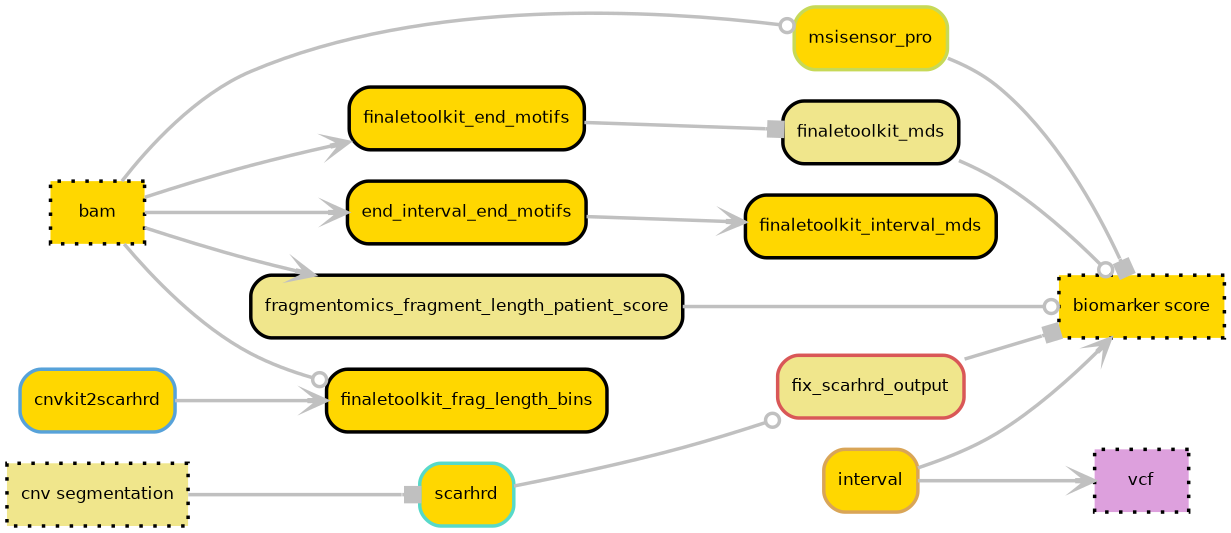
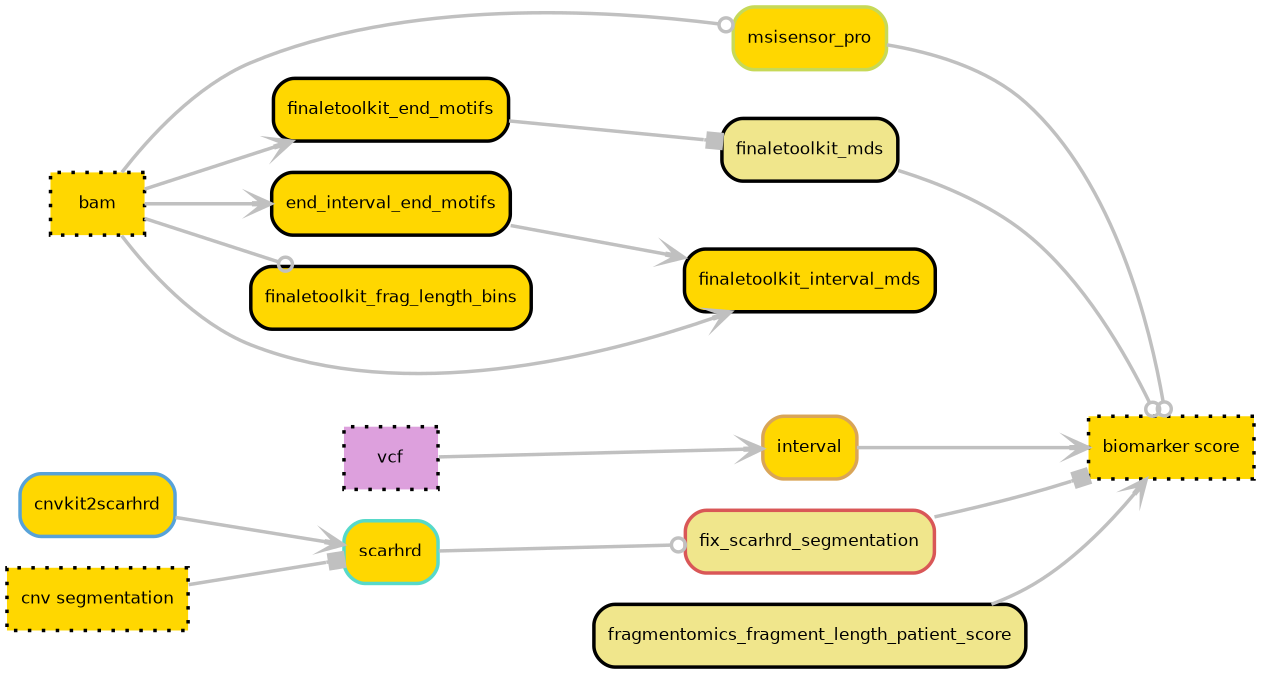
  digraph {
    bgcolor=white
    fontname="DejaVu Sans"
    rankdir=LR
    node [color="0.0 0.0 0.0" fillcolor=gold fontname="DejaVu Sans" fontsize=10 penwidth=2 shape=box style="rounded,filled"]
    edge [arrowhead=vee color=grey fontname="DejaVu Sans" penwidth=2 style=bold]
    n1 [label="biomarker score" style="dotted,filled"]
    n2 [color="0.19 0.6 0.85" label=msisensor_pro]
    n3 [color="0.10 0.6 0.85" label=interval]
-   n4 [color="0.00 0.6 0.85" fillcolor=khaki label=fix_scarhrd_output]
+   n4 [color="0.00 0.6 0.85" fillcolor=khaki label=fix_scarhrd_segmentation]
    n5 [color="0.48 0.6 0.85" label=scarhrd]
    n6 [color="0.57 0.6 0.85" label=cnvkit2scarhrd]
    n7 [fillcolor=plum label=vcf style="dotted,filled"]
    n8 [label=bam style="dotted,filled"]
    n9 [label=finaletoolkit_end_motifs]
    n10 [label=end_interval_end_motifs]
    n11 [label=finaletoolkit_frag_length_bins]
    n12 [fillcolor=khaki label=fragmentomics_fragment_length_patient_score]
    n13 [fillcolor=khaki label=finaletoolkit_mds]
    n14 [label=finaletoolkit_interval_mds]
-   n15 [fillcolor=khaki label="cnv segmentation" style="dotted,filled"]
-   n2 -> n1 [arrowhead=box]
+   n15 [label="cnv segmentation" style="dotted,filled"]
+   n2 -> n1 [arrowhead=odot]
    n3 -> n1 [style=solid]
    n4 -> n1 [arrowhead=box]
    n5 -> n4 [arrowhead=odot style=solid]
-   n6 -> n11
-   n3 -> n7
+   n6 -> n5
+   n7 -> n3
    n8 -> n2 [arrowhead=odot style=solid]
    n8 -> n9 [style=solid]
    n8 -> n10 [style=solid]
    n8 -> n11 [arrowhead=odot style=solid]
-   n8 -> n12
+   n8 -> n14
    n9 -> n13 [arrowhead=box]
    n10 -> n14 [style=solid]
-   n12 -> n1 [arrowhead=odot style=solid]
+   n12 -> n1 [style=solid]
    n13 -> n1 [arrowhead=odot]
    n15 -> n5 [arrowhead=box]
  }
